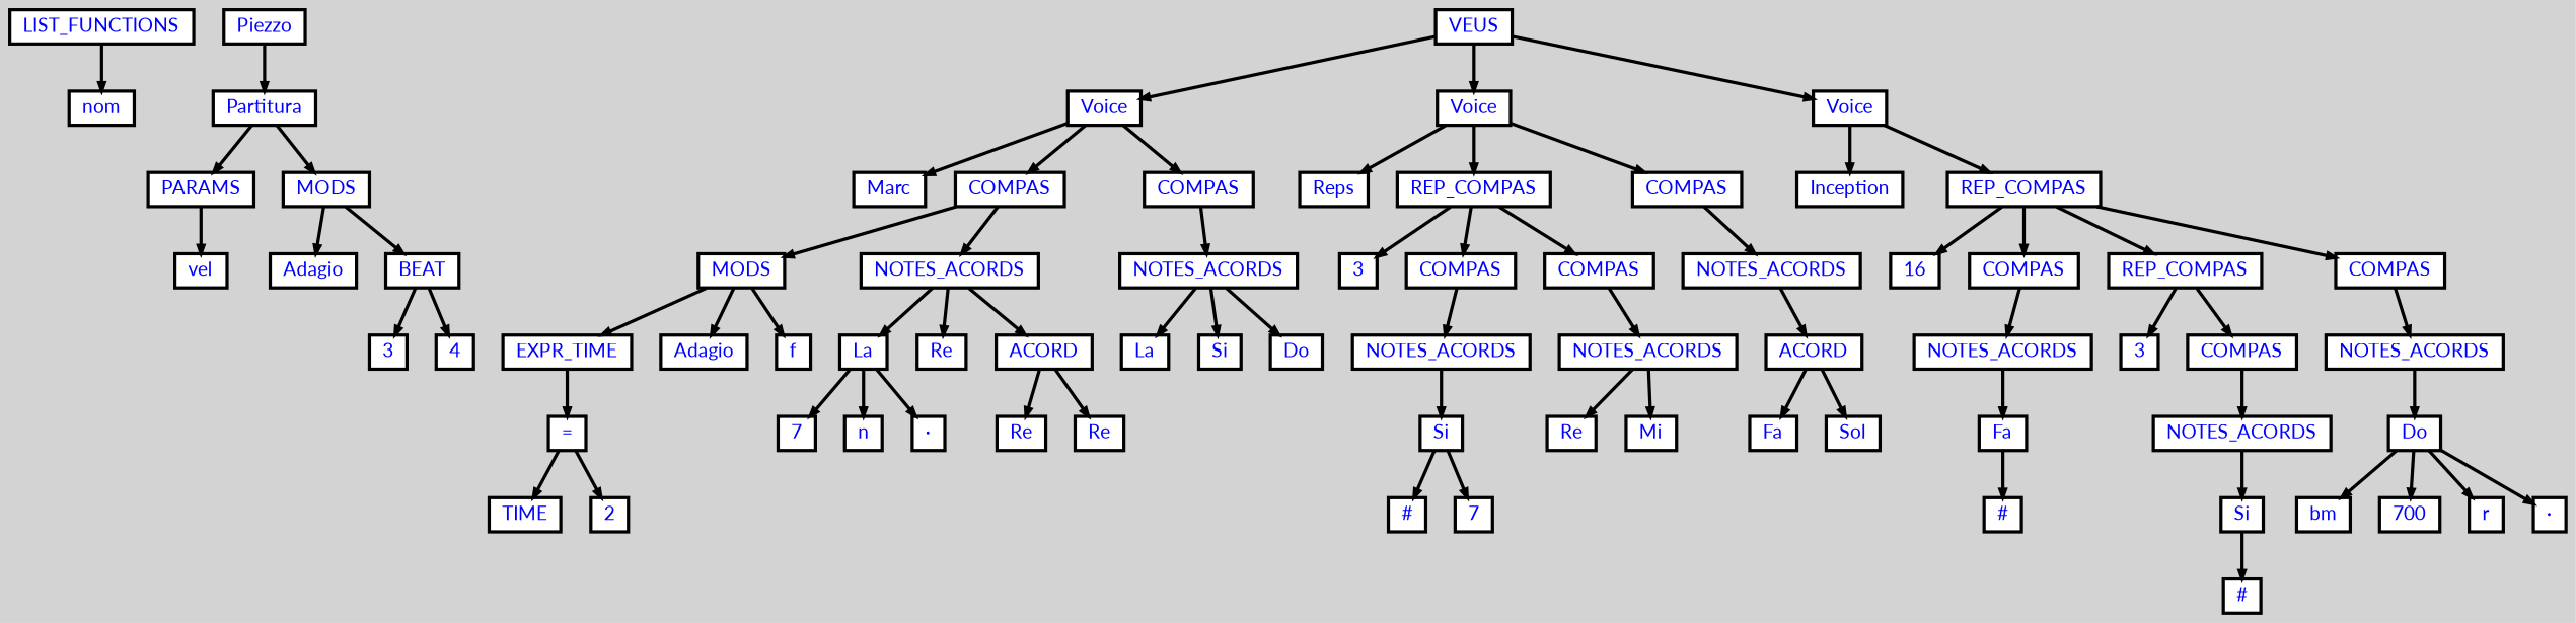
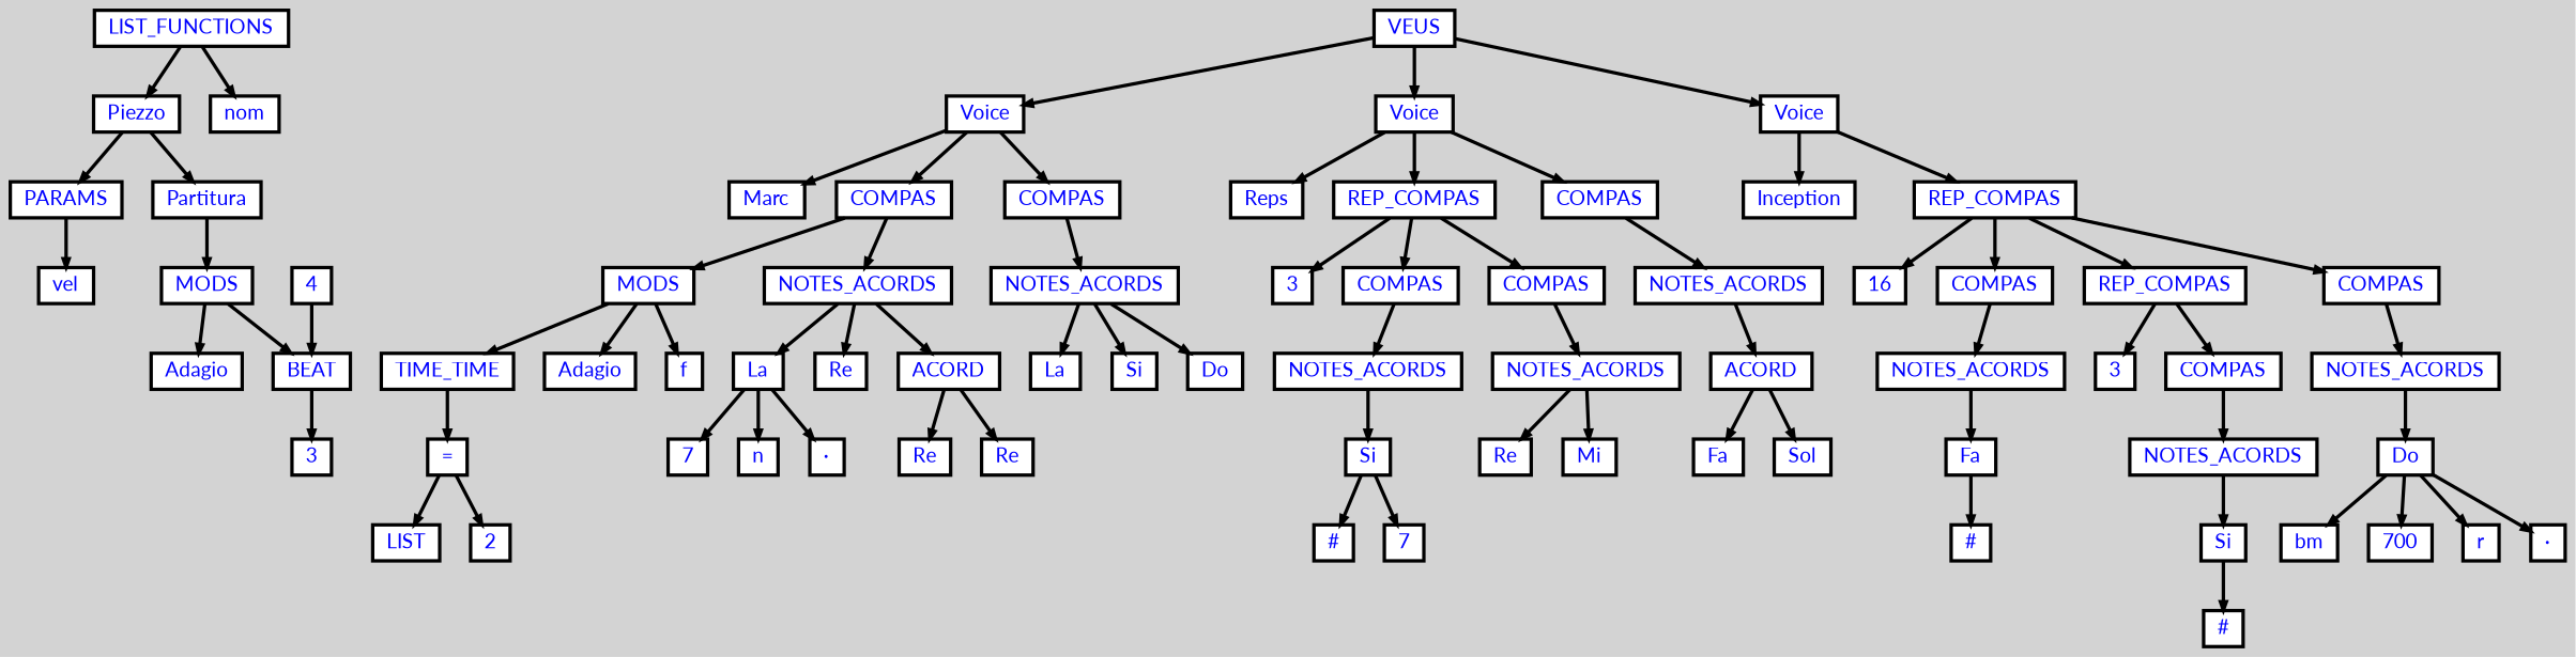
  digraph {
    bgcolor=lightgrey
    fontname=Lato
    ordering=out
    ranksep=.4
    node [color=black fillcolor=white fixedsize=false fontcolor=blue fontname=Lato fontsize=12 shape=box style="filled, solid, bold"]
    edge [arrowsize=.5 color=black fontname=Lato style=bold]
    n1 [height=.25 label=LIST_FUNCTIONS width=.25]
    n2 [height=.25 label=Piezzo width=.25]
    n3 [height=.25 label=nom width=.25]
    n4 [height=.25 label=PARAMS width=.25]
    n5 [height=.25 label=Partitura width=.25]
    n6 [height=.25 label=vel width=.25]
    n7 [height=.25 label=MODS width=.25]
    n8 [height=.25 label=Adagio width=.25]
    n9 [height=.25 label=BEAT width=.25]
    n10 [height=.25 label=VEUS width=.25]
    n11 [height=.25 label=Voice width=.25]
    n12 [height=.25 label=Voice width=.25]
    n13 [height=.25 label=Voice width=.25]
    n14 [height=.25 label=3 width=.25]
    n15 [height=.25 label=4 width=.25]
    n16 [height=.25 label=Marc width=.25]
    n17 [height=.25 label=COMPAS width=.25]
    n18 [height=.25 label=COMPAS width=.25]
    n19 [height=.25 label=Reps width=.25]
    n20 [height=.25 label=REP_COMPAS width=.25]
    n21 [height=.25 label=COMPAS width=.25]
    n22 [height=.25 label=Inception width=.25]
    n23 [height=.25 label=REP_COMPAS width=.25]
    n24 [height=.25 label=MODS width=.25]
    n25 [height=.25 label=NOTES_ACORDS width=.25]
    n26 [height=.25 label=NOTES_ACORDS width=.25]
-   n27 [height=.25 label=EXPR_TIME width=.25]
+   n27 [height=.25 label=TIME_TIME width=.25]
    n28 [height=.25 label=Adagio width=.25]
    n29 [height=.25 label=f width=.25]
    n30 [height=.25 label=La width=.25]
    n31 [height=.25 label=Re width=.25]
    n32 [height=.25 label=ACORD width=.25]
    n33 [height=.25 label="=" width=.25]
-   n34 [height=.25 label=TIME width=.25]
+   n34 [height=.25 label=LIST width=.25]
    n35 [height=.25 label=2 width=.25]
    n36 [height=.25 label=7 width=.25]
    n37 [height=.25 label=n width=.25]
    n38 [height=.25 label="·" width=.25]
    n39 [height=.25 label=Re width=.25]
    n40 [height=.25 label=Re width=.25]
    n41 [height=.25 label=La width=.25]
    n42 [height=.25 label=Si width=.25]
    n43 [height=.25 label=Do width=.25]
    n44 [height=.25 label=3 width=.25]
    n45 [height=.25 label=COMPAS width=.25]
    n46 [height=.25 label=COMPAS width=.25]
    n47 [height=.25 label=NOTES_ACORDS width=.25]
    n48 [height=.25 label=NOTES_ACORDS width=.25]
    n49 [height=.25 label=NOTES_ACORDS width=.25]
    n50 [height=.25 label=Si width=.25]
    n51 [height=.25 label="#" width=.25]
    n52 [height=.25 label=7 width=.25]
    n53 [height=.25 label=Re width=.25]
    n54 [height=.25 label=Mi width=.25]
    n55 [height=.25 label=ACORD width=.25]
    n56 [height=.25 label=Fa width=.25]
    n57 [height=.25 label=Sol width=.25]
    n58 [height=.25 label=16 width=.25]
    n59 [height=.25 label=COMPAS width=.25]
    n60 [height=.25 label=REP_COMPAS width=.25]
    n61 [height=.25 label=COMPAS width=.25]
    n62 [height=.25 label=NOTES_ACORDS width=.25]
    n63 [height=.25 label=3 width=.25]
    n64 [height=.25 label=COMPAS width=.25]
    n65 [height=.25 label=NOTES_ACORDS width=.25]
    n66 [height=.25 label=Fa width=.25]
    n67 [height=.25 label="#" width=.25]
    n68 [height=.25 label=NOTES_ACORDS width=.25]
    n69 [height=.25 label=Si width=.25]
    n70 [height=.25 label="#" width=.25]
    n71 [height=.25 label=Do width=.25]
    n72 [height=.25 label=bm width=.25]
    n73 [height=.25 label=700 width=.25]
    n74 [height=.25 label=r width=.25]
    n75 [height=.25 label="·" width=.25]
+   n1 -> n2
    n1 -> n3
-   n5 -> n4
+   n2 -> n4
    n2 -> n5
    n4 -> n6
    n5 -> n7
    n7 -> n8
    n7 -> n9
    n9 -> n14
-   n9 -> n15
+   n15 -> n9
    n10 -> n11
    n10 -> n12
    n10 -> n13
    n11 -> n16
    n11 -> n17
    n11 -> n18
    n12 -> n19
    n12 -> n20
    n12 -> n21
    n13 -> n22
    n13 -> n23
    n17 -> n24
    n17 -> n25
    n18 -> n26
    n20 -> n44
    n20 -> n45
    n20 -> n46
    n21 -> n47
    n23 -> n58
    n23 -> n59
    n23 -> n60
    n23 -> n61
    n24 -> n27
    n24 -> n28
    n24 -> n29
    n25 -> n30
    n25 -> n31
    n25 -> n32
    n26 -> n41
    n26 -> n42
    n26 -> n43
    n27 -> n33
    n30 -> n36
    n30 -> n37
    n30 -> n38
    n32 -> n39
    n32 -> n40
    n33 -> n34
    n33 -> n35
    n45 -> n48
    n46 -> n49
    n47 -> n55
    n48 -> n50
    n49 -> n53
    n49 -> n54
    n50 -> n51
    n50 -> n52
    n55 -> n56
    n55 -> n57
    n59 -> n62
    n60 -> n63
    n60 -> n64
    n61 -> n65
    n62 -> n66
    n64 -> n68
    n65 -> n71
    n66 -> n67
    n68 -> n69
    n69 -> n70
    n71 -> n72
    n71 -> n73
    n71 -> n74
    n71 -> n75
  }
